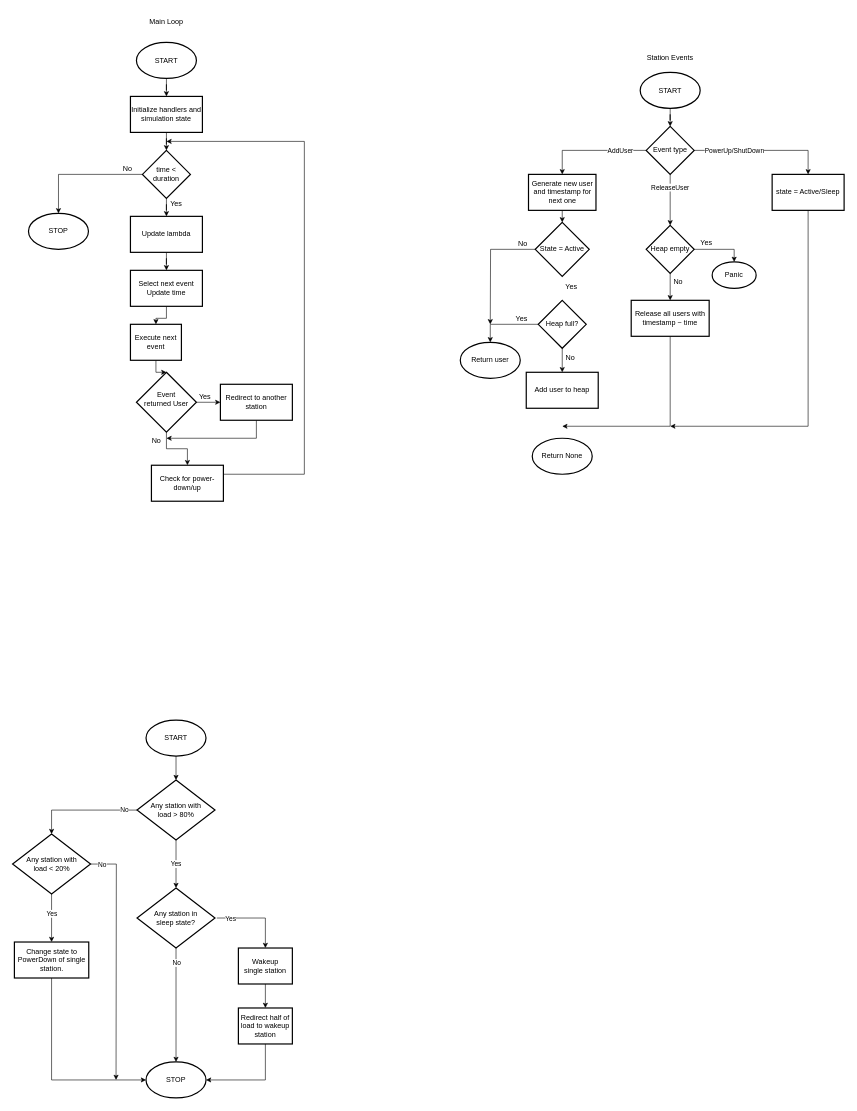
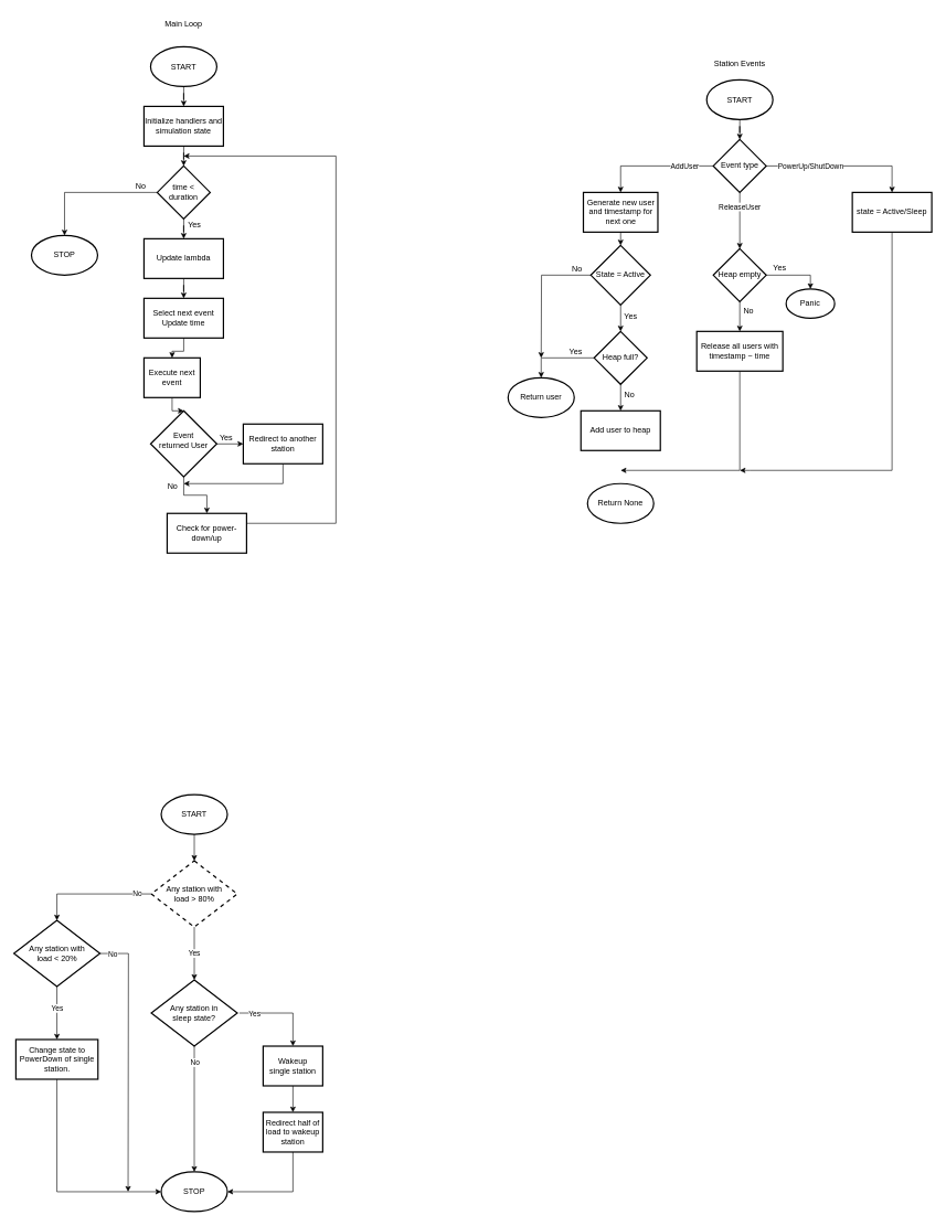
  <mxCell id="0" />
  <mxCell id="1" parent="0" />
  <mxCell id="2" value="" style="edgeStyle=orthogonalEdgeStyle;rounded=0;orthogonalLoop=1;jettySize=auto;html=1;" parent="1" source="3" target="5" edge="1"><mxGeometry relative="1" as="geometry" /></mxCell>
  <mxCell id="3" value="START" style="strokeWidth=2;html=1;shape=mxgraph.flowchart.start_1;whiteSpace=wrap;" parent="1" vertex="1"><mxGeometry x="227" y="70" width="100" height="60" as="geometry" /></mxCell>
  <mxCell id="4" value="" style="edgeStyle=orthogonalEdgeStyle;rounded=0;orthogonalLoop=1;jettySize=auto;html=1;" parent="1" source="5" target="8" edge="1"><mxGeometry relative="1" as="geometry" /></mxCell>
  <mxCell id="5" value="Initialize handlers and simulation state" style="whiteSpace=wrap;html=1;strokeWidth=2;" parent="1" vertex="1"><mxGeometry x="217" y="160" width="120" height="60" as="geometry" /></mxCell>
  <mxCell id="6" value="" style="edgeStyle=orthogonalEdgeStyle;rounded=0;orthogonalLoop=1;jettySize=auto;html=1;" parent="1" source="8" target="10" edge="1"><mxGeometry relative="1" as="geometry" /></mxCell>
  <mxCell id="7" style="edgeStyle=orthogonalEdgeStyle;rounded=0;orthogonalLoop=1;jettySize=auto;html=1;exitX=0;exitY=0.5;exitDx=0;exitDy=0;entryX=0.5;entryY=0;entryDx=0;entryDy=0;entryPerimeter=0;" parent="1" source="8" target="23" edge="1"><mxGeometry relative="1" as="geometry"><mxPoint x="97" y="360" as="targetPoint" /></mxGeometry></mxCell>
  <mxCell id="8" value="time &amp;lt; duration" style="rhombus;whiteSpace=wrap;html=1;strokeWidth=2;" parent="1" vertex="1"><mxGeometry x="237" y="250" width="80" height="80" as="geometry" /></mxCell>
  <mxCell id="9" value="" style="edgeStyle=orthogonalEdgeStyle;rounded=0;orthogonalLoop=1;jettySize=auto;html=1;" parent="1" source="10" target="12" edge="1"><mxGeometry relative="1" as="geometry" /></mxCell>
  <mxCell id="10" value="Update lambda" style="whiteSpace=wrap;html=1;strokeWidth=2;" parent="1" vertex="1"><mxGeometry x="217" y="360" width="120" height="60" as="geometry" /></mxCell>
  <mxCell id="11" value="" style="edgeStyle=orthogonalEdgeStyle;rounded=0;orthogonalLoop=1;jettySize=auto;html=1;" parent="1" source="12" target="14" edge="1"><mxGeometry relative="1" as="geometry" /></mxCell>
  <mxCell id="12" value="Select next event&lt;br&gt;Update time" style="whiteSpace=wrap;html=1;strokeWidth=2;" parent="1" vertex="1"><mxGeometry x="217" y="450" width="120" height="60" as="geometry" /></mxCell>
  <mxCell id="13" value="" style="edgeStyle=orthogonalEdgeStyle;rounded=0;orthogonalLoop=1;jettySize=auto;html=1;" parent="1" source="14" target="17" edge="1"><mxGeometry relative="1" as="geometry" /></mxCell>
  <mxCell id="14" value="Execute next event" style="whiteSpace=wrap;html=1;strokeWidth=2;" parent="1" vertex="1"><mxGeometry x="217" y="540" width="85" height="60" as="geometry" /></mxCell>
  <mxCell id="15" value="" style="edgeStyle=orthogonalEdgeStyle;rounded=0;orthogonalLoop=1;jettySize=auto;html=1;" parent="1" source="17" target="20" edge="1"><mxGeometry relative="1" as="geometry" /></mxCell>
  <mxCell id="16" value="" style="edgeStyle=orthogonalEdgeStyle;rounded=0;orthogonalLoop=1;jettySize=auto;html=1;" parent="1" source="17" target="22" edge="1"><mxGeometry relative="1" as="geometry" /></mxCell>
  <mxCell id="17" value="Event&lt;br&gt;returned User" style="rhombus;whiteSpace=wrap;html=1;strokeWidth=2;fontSize=12;horizontal=1;spacingTop=-10;" parent="1" vertex="1"><mxGeometry x="227" y="620" width="100" height="100" as="geometry" /></mxCell>
  <mxCell id="18" value="Yes" style="text;html=1;align=center;verticalAlign=middle;resizable=0;points=[];autosize=1;strokeColor=none;fillColor=none;" parent="1" vertex="1"><mxGeometry x="273" y="325" width="40" height="30" as="geometry" /></mxCell>
  <mxCell id="19" style="edgeStyle=orthogonalEdgeStyle;rounded=0;orthogonalLoop=1;jettySize=auto;html=1;exitX=0.5;exitY=1;exitDx=0;exitDy=0;" parent="1" source="20" edge="1"><mxGeometry relative="1" as="geometry"><mxPoint x="277" y="730" as="targetPoint" /><Array as="points"><mxPoint x="427" y="730" /></Array></mxGeometry></mxCell>
  <mxCell id="20" value="Redirect to another station" style="whiteSpace=wrap;html=1;strokeWidth=2;spacingTop=0;" parent="1" vertex="1"><mxGeometry x="367" y="640" width="120" height="60" as="geometry" /></mxCell>
  <mxCell id="21" style="edgeStyle=orthogonalEdgeStyle;rounded=0;orthogonalLoop=1;jettySize=auto;html=1;exitX=1;exitY=0.5;exitDx=0;exitDy=0;" parent="1" source="22" edge="1"><mxGeometry relative="1" as="geometry"><mxPoint x="277" y="235" as="targetPoint" /><Array as="points"><mxPoint x="507" y="790" /><mxPoint x="507" y="235" /></Array></mxGeometry></mxCell>
  <mxCell id="22" value="Check for power-down/up" style="whiteSpace=wrap;html=1;strokeWidth=2;spacingTop=0;" parent="1" vertex="1"><mxGeometry x="252" y="775" width="120" height="60" as="geometry" /></mxCell>
  <mxCell id="23" value="STOP" style="strokeWidth=2;html=1;shape=mxgraph.flowchart.start_1;whiteSpace=wrap;" parent="1" vertex="1"><mxGeometry x="47" y="355" width="100" height="60" as="geometry" /></mxCell>
  <mxCell id="24" value="No" style="text;html=1;align=center;verticalAlign=middle;resizable=0;points=[];autosize=1;strokeColor=none;fillColor=none;" parent="1" vertex="1"><mxGeometry x="192" y="266" width="40" height="30" as="geometry" /></mxCell>
  <mxCell id="25" value="Yes" style="text;html=1;align=center;verticalAlign=middle;resizable=0;points=[];autosize=1;strokeColor=none;fillColor=none;" parent="1" vertex="1"><mxGeometry x="321" y="646" width="40" height="30" as="geometry" /></mxCell>
  <mxCell id="26" value="No" style="text;html=1;align=center;verticalAlign=middle;resizable=0;points=[];autosize=1;strokeColor=none;fillColor=none;" parent="1" vertex="1"><mxGeometry x="240" y="720" width="40" height="30" as="geometry" /></mxCell>
  <mxCell id="27" value="" style="edgeStyle=orthogonalEdgeStyle;rounded=0;orthogonalLoop=1;jettySize=auto;html=1;" parent="1" source="28" target="33" edge="1"><mxGeometry relative="1" as="geometry" /></mxCell>
  <mxCell id="28" value="START" style="strokeWidth=2;html=1;shape=mxgraph.flowchart.start_1;whiteSpace=wrap;" parent="1" vertex="1"><mxGeometry x="1067" y="120" width="100" height="60" as="geometry" /></mxCell>
  <mxCell id="29" value="Main Loop" style="text;html=1;strokeColor=none;fillColor=none;align=center;verticalAlign=middle;whiteSpace=wrap;rounded=0;" parent="1" vertex="1"><mxGeometry x="247" y="20" width="60" height="30" as="geometry" /></mxCell>
  <mxCell id="30" value="Station Events" style="text;html=1;strokeColor=none;fillColor=none;align=center;verticalAlign=middle;whiteSpace=wrap;rounded=0;" parent="1" vertex="1"><mxGeometry x="1072" y="80" width="90" height="30" as="geometry" /></mxCell>
  <mxCell id="31" value="" style="edgeStyle=orthogonalEdgeStyle;rounded=0;orthogonalLoop=1;jettySize=auto;html=1;" parent="1" source="33" target="47" edge="1"><mxGeometry relative="1" as="geometry" /></mxCell>
  <mxCell id="32" style="edgeStyle=orthogonalEdgeStyle;rounded=0;orthogonalLoop=1;jettySize=auto;html=1;exitX=1;exitY=0.5;exitDx=0;exitDy=0;entryX=0.5;entryY=0;entryDx=0;entryDy=0;" parent="1" source="33" target="55" edge="1"><mxGeometry relative="1" as="geometry" /></mxCell>
  <mxCell id="33" value="Event type" style="rhombus;whiteSpace=wrap;html=1;strokeWidth=2;" parent="1" vertex="1"><mxGeometry x="1077" y="210" width="80" height="80" as="geometry" /></mxCell>
  <mxCell id="34" value="" style="edgeStyle=orthogonalEdgeStyle;rounded=0;orthogonalLoop=1;jettySize=auto;html=1;" parent="1" source="35" target="36" edge="1"><mxGeometry relative="1" as="geometry" /></mxCell>
  <mxCell id="35" value="Heap full?" style="rhombus;whiteSpace=wrap;html=1;strokeWidth=2;" parent="1" vertex="1"><mxGeometry x="897" y="500" width="80" height="80" as="geometry" /></mxCell>
  <mxCell id="36" value="Add user to heap" style="whiteSpace=wrap;html=1;strokeWidth=2;" parent="1" vertex="1"><mxGeometry x="877" y="620" width="120" height="60" as="geometry" /></mxCell>
  <mxCell id="37" value="" style="edgeStyle=orthogonalEdgeStyle;rounded=0;orthogonalLoop=1;jettySize=auto;html=1;entryX=0.5;entryY=0;entryDx=0;entryDy=0;" parent="1" source="33" target="40" edge="1"><mxGeometry relative="1" as="geometry"><mxPoint x="1077" y="250" as="sourcePoint" /><mxPoint x="927" y="350" as="targetPoint" /></mxGeometry></mxCell>
  <mxCell id="38" value="AddUser" style="edgeLabel;html=1;align=center;verticalAlign=middle;resizable=0;points=[];" parent="37" vertex="1" connectable="0"><mxGeometry x="-0.472" y="-1" relative="1" as="geometry"><mxPoint x="4" y="1" as="offset" /></mxGeometry></mxCell>
  <mxCell id="39" style="edgeStyle=orthogonalEdgeStyle;rounded=0;orthogonalLoop=1;jettySize=auto;html=1;exitX=0.5;exitY=1;exitDx=0;exitDy=0;entryX=0.5;entryY=0;entryDx=0;entryDy=0;" parent="1" source="40" target="60" edge="1"><mxGeometry relative="1" as="geometry" /></mxCell>
  <mxCell id="40" value="Generate new user and timestamp for next one" style="rounded=0;whiteSpace=wrap;html=1;strokeWidth=2;" parent="1" vertex="1"><mxGeometry x="880.75" y="290" width="112.5" height="60" as="geometry" /></mxCell>
  <mxCell id="41" value="Return None" style="strokeWidth=2;html=1;shape=mxgraph.flowchart.start_1;whiteSpace=wrap;" parent="1" vertex="1"><mxGeometry x="887" y="730" width="100" height="60" as="geometry" /></mxCell>
  <mxCell id="42" value="Return user" style="strokeWidth=2;html=1;shape=mxgraph.flowchart.start_1;whiteSpace=wrap;" parent="1" vertex="1"><mxGeometry x="767" y="570" width="100" height="60" as="geometry" /></mxCell>
  <mxCell id="43" style="edgeStyle=orthogonalEdgeStyle;rounded=0;orthogonalLoop=1;jettySize=auto;html=1;exitX=0;exitY=0.5;exitDx=0;exitDy=0;entryX=0.5;entryY=0;entryDx=0;entryDy=0;entryPerimeter=0;" parent="1" source="35" target="42" edge="1"><mxGeometry relative="1" as="geometry" /></mxCell>
  <mxCell id="44" value="Yes" style="text;html=1;align=center;verticalAlign=middle;resizable=0;points=[];autosize=1;strokeColor=none;fillColor=none;" parent="1" vertex="1"><mxGeometry x="849" y="516" width="40" height="30" as="geometry" /></mxCell>
  <mxCell id="45" value="No" style="text;html=1;align=center;verticalAlign=middle;resizable=0;points=[];autosize=1;strokeColor=none;fillColor=none;" parent="1" vertex="1"><mxGeometry x="930" y="581" width="40" height="30" as="geometry" /></mxCell>
  <mxCell id="46" value="" style="edgeStyle=orthogonalEdgeStyle;rounded=0;orthogonalLoop=1;jettySize=auto;html=1;" parent="1" source="47" target="52" edge="1"><mxGeometry relative="1" as="geometry" /></mxCell>
  <mxCell id="47" value="Heap empty" style="rhombus;whiteSpace=wrap;html=1;strokeWidth=2;" parent="1" vertex="1"><mxGeometry x="1077" y="375" width="80" height="80" as="geometry" /></mxCell>
  <mxCell id="48" value="Panic" style="strokeWidth=2;html=1;shape=mxgraph.flowchart.start_1;whiteSpace=wrap;" parent="1" vertex="1"><mxGeometry x="1187" y="436" width="73.33" height="44" as="geometry" /></mxCell>
  <mxCell id="49" style="edgeStyle=orthogonalEdgeStyle;rounded=0;orthogonalLoop=1;jettySize=auto;html=1;exitX=1;exitY=0.5;exitDx=0;exitDy=0;entryX=0.5;entryY=0;entryDx=0;entryDy=0;entryPerimeter=0;" parent="1" source="47" target="48" edge="1"><mxGeometry relative="1" as="geometry" /></mxCell>
  <mxCell id="50" value="Yes" style="text;html=1;align=center;verticalAlign=middle;resizable=0;points=[];autosize=1;strokeColor=none;fillColor=none;" parent="1" vertex="1"><mxGeometry x="1157" y="390" width="40" height="30" as="geometry" /></mxCell>
  <mxCell id="51" style="edgeStyle=orthogonalEdgeStyle;rounded=0;orthogonalLoop=1;jettySize=auto;html=1;exitX=0.5;exitY=1;exitDx=0;exitDy=0;" parent="1" source="52" edge="1"><mxGeometry relative="1" as="geometry"><mxPoint x="937" y="710" as="targetPoint" /><Array as="points"><mxPoint x="1117" y="710" /></Array></mxGeometry></mxCell>
  <mxCell id="52" value="Release all users with timestamp ~ time" style="whiteSpace=wrap;html=1;strokeWidth=2;" parent="1" vertex="1"><mxGeometry x="1052" y="500" width="130" height="60" as="geometry" /></mxCell>
  <mxCell id="53" value="ReleaseUser" style="edgeLabel;html=1;align=center;verticalAlign=middle;resizable=0;points=[];" parent="1" vertex="1" connectable="0"><mxGeometry x="1116.001" y="311" as="geometry" /></mxCell>
  <mxCell id="54" style="edgeStyle=orthogonalEdgeStyle;rounded=0;orthogonalLoop=1;jettySize=auto;html=1;exitX=0.5;exitY=1;exitDx=0;exitDy=0;" parent="1" source="55" edge="1"><mxGeometry relative="1" as="geometry"><mxPoint x="1117" y="710" as="targetPoint" /><Array as="points"><mxPoint x="1347" y="710" /><mxPoint x="1133" y="710" /></Array></mxGeometry></mxCell>
  <mxCell id="55" value="state = Active/Sleep" style="whiteSpace=wrap;html=1;strokeWidth=2;" parent="1" vertex="1"><mxGeometry x="1287" y="290" width="120" height="60" as="geometry" /></mxCell>
  <mxCell id="56" value="PowerUp/ShutDown" style="edgeLabel;html=1;align=center;verticalAlign=middle;resizable=0;points=[];" parent="1" vertex="1" connectable="0"><mxGeometry x="1223.668" y="250.004" as="geometry" /></mxCell>
  <mxCell id="57" value="No" style="text;html=1;align=center;verticalAlign=middle;resizable=0;points=[];autosize=1;strokeColor=none;fillColor=none;" parent="1" vertex="1"><mxGeometry x="1110" y="455" width="40" height="30" as="geometry" /></mxCell>
+ <mxCell id="58" style="edgeStyle=orthogonalEdgeStyle;rounded=0;orthogonalLoop=1;jettySize=auto;html=1;exitX=0.5;exitY=1;exitDx=0;exitDy=0;entryX=0.5;entryY=0;entryDx=0;entryDy=0;" parent="1" source="60" target="35" edge="1"><mxGeometry relative="1" as="geometry" /></mxCell>
  <mxCell id="59" style="edgeStyle=orthogonalEdgeStyle;rounded=0;orthogonalLoop=1;jettySize=auto;html=1;exitX=0;exitY=0.5;exitDx=0;exitDy=0;" parent="1" source="60" edge="1"><mxGeometry relative="1" as="geometry"><mxPoint x="817" y="540" as="targetPoint" /></mxGeometry></mxCell>
  <mxCell id="60" value="State = Active" style="rhombus;whiteSpace=wrap;html=1;strokeWidth=2;" parent="1" vertex="1"><mxGeometry x="892" y="370" width="90" height="90" as="geometry" /></mxCell>
  <mxCell id="61" value="Yes" style="text;html=1;align=center;verticalAlign=middle;resizable=0;points=[];autosize=1;strokeColor=none;fillColor=none;" parent="1" vertex="1"><mxGeometry x="932" y="463" width="40" height="30" as="geometry" /></mxCell>
  <mxCell id="62" value="No" style="text;html=1;align=center;verticalAlign=middle;resizable=0;points=[];autosize=1;strokeColor=none;fillColor=none;" parent="1" vertex="1"><mxGeometry x="851" y="391" width="40" height="30" as="geometry" /></mxCell>
  <mxCell id="63" value="" style="edgeStyle=orthogonalEdgeStyle;rounded=0;orthogonalLoop=1;jettySize=auto;html=1;" parent="1" source="64" target="68" edge="1"><mxGeometry relative="1" as="geometry" /></mxCell>
  <mxCell id="64" value="START" style="strokeWidth=2;html=1;shape=mxgraph.flowchart.start_1;whiteSpace=wrap;" parent="1" vertex="1"><mxGeometry x="243" y="1200" width="100" height="60" as="geometry" /></mxCell>
  <mxCell id="65" value="Yes" style="edgeStyle=orthogonalEdgeStyle;rounded=0;orthogonalLoop=1;jettySize=auto;html=1;" parent="1" source="68" target="71" edge="1"><mxGeometry relative="1" as="geometry"><mxPoint as="offset" /></mxGeometry></mxCell>
  <mxCell id="66" style="edgeStyle=orthogonalEdgeStyle;rounded=0;orthogonalLoop=1;jettySize=auto;html=1;exitX=0;exitY=0.5;exitDx=0;exitDy=0;entryX=0.5;entryY=0;entryDx=0;entryDy=0;" parent="1" source="68" target="81" edge="1"><mxGeometry relative="1" as="geometry" /></mxCell>
  <mxCell id="67" value="No" style="edgeLabel;html=1;align=center;verticalAlign=middle;resizable=0;points=[];" parent="66" vertex="1" connectable="0"><mxGeometry x="-0.604" y="1" relative="1" as="geometry"><mxPoint x="14" y="-2" as="offset" /></mxGeometry></mxCell>
- <mxCell id="68" value="Any station with&lt;br&gt;load &amp;gt; 80%" style="rhombus;whiteSpace=wrap;html=1;strokeWidth=2;" parent="1" vertex="1"><mxGeometry x="228" y="1300" width="130" height="100" as="geometry" /></mxCell>
+ <mxCell id="68" value="Any station with&lt;br&gt;load &amp;gt; 80%" style="rhombus;whiteSpace=wrap;html=1;strokeWidth=2;dashed=1;" parent="1" vertex="1"><mxGeometry x="228" y="1300" width="130" height="100" as="geometry" /></mxCell>
  <mxCell id="69" value="" style="edgeStyle=orthogonalEdgeStyle;rounded=0;orthogonalLoop=1;jettySize=auto;html=1;entryX=0.5;entryY=0;entryDx=0;entryDy=0;" parent="1" target="73" edge="1"><mxGeometry relative="1" as="geometry"><mxPoint x="361" y="1530" as="sourcePoint" /><mxPoint x="440" y="1560" as="targetPoint" /><Array as="points"><mxPoint x="442" y="1530" /></Array></mxGeometry></mxCell>
  <mxCell id="70" value="Yes" style="edgeLabel;html=1;align=center;verticalAlign=middle;resizable=0;points=[];" parent="69" vertex="1" connectable="0"><mxGeometry x="-0.714" y="-2" relative="1" as="geometry"><mxPoint x="3" y="-2" as="offset" /></mxGeometry></mxCell>
  <mxCell id="71" value="Any station in&lt;br&gt;sleep state?" style="rhombus;whiteSpace=wrap;html=1;strokeWidth=2;" parent="1" vertex="1"><mxGeometry x="228" y="1480" width="130" height="100" as="geometry" /></mxCell>
  <mxCell id="72" value="" style="edgeStyle=orthogonalEdgeStyle;rounded=0;orthogonalLoop=1;jettySize=auto;html=1;" edge="1" parent="1" source="73" target="84"><mxGeometry relative="1" as="geometry" /></mxCell>
  <mxCell id="73" value="Wakeup &lt;br&gt;single station" style="whiteSpace=wrap;html=1;strokeWidth=2;" parent="1" vertex="1"><mxGeometry x="397" y="1580" width="90" height="60" as="geometry" /></mxCell>
  <mxCell id="74" value="STOP" style="strokeWidth=2;html=1;shape=mxgraph.flowchart.start_1;whiteSpace=wrap;" parent="1" vertex="1"><mxGeometry x="243" y="1770" width="100" height="60" as="geometry" /></mxCell>
  <mxCell id="75" style="edgeStyle=orthogonalEdgeStyle;rounded=0;orthogonalLoop=1;jettySize=auto;html=1;exitX=0.5;exitY=1;exitDx=0;exitDy=0;entryX=0.5;entryY=0;entryDx=0;entryDy=0;entryPerimeter=0;" parent="1" source="71" target="74" edge="1"><mxGeometry relative="1" as="geometry" /></mxCell>
  <mxCell id="76" value="No" style="edgeLabel;html=1;align=center;verticalAlign=middle;resizable=0;points=[];" parent="75" vertex="1" connectable="0"><mxGeometry x="-0.745" relative="1" as="geometry"><mxPoint as="offset" /></mxGeometry></mxCell>
  <mxCell id="77" value="" style="edgeStyle=orthogonalEdgeStyle;rounded=0;orthogonalLoop=1;jettySize=auto;html=1;" parent="1" source="81" target="82" edge="1"><mxGeometry relative="1" as="geometry" /></mxCell>
  <mxCell id="78" value="Yes" style="edgeLabel;html=1;align=center;verticalAlign=middle;resizable=0;points=[];" parent="77" vertex="1" connectable="0"><mxGeometry x="-0.189" relative="1" as="geometry"><mxPoint as="offset" /></mxGeometry></mxCell>
  <mxCell id="79" style="edgeStyle=orthogonalEdgeStyle;rounded=0;orthogonalLoop=1;jettySize=auto;html=1;exitX=1;exitY=0.5;exitDx=0;exitDy=0;" parent="1" source="81" edge="1"><mxGeometry relative="1" as="geometry"><mxPoint x="193" y="1800" as="targetPoint" /></mxGeometry></mxCell>
  <mxCell id="80" value="No" style="edgeLabel;html=1;align=center;verticalAlign=middle;resizable=0;points=[];" parent="79" vertex="1" connectable="0"><mxGeometry x="-0.855" relative="1" as="geometry"><mxPoint x="-10" as="offset" /></mxGeometry></mxCell>
  <mxCell id="81" value="Any station with&lt;br&gt;load &amp;lt; 20%" style="rhombus;whiteSpace=wrap;html=1;strokeWidth=2;" parent="1" vertex="1"><mxGeometry x="20.5" y="1390" width="130" height="100" as="geometry" /></mxCell>
  <mxCell id="82" value="Change state to PowerDown of single station." style="whiteSpace=wrap;html=1;strokeWidth=2;" parent="1" vertex="1"><mxGeometry x="23.5" y="1570" width="124" height="60" as="geometry" /></mxCell>
  <mxCell id="83" style="edgeStyle=orthogonalEdgeStyle;rounded=0;orthogonalLoop=1;jettySize=auto;html=1;exitX=0.5;exitY=1;exitDx=0;exitDy=0;entryX=0;entryY=0.5;entryDx=0;entryDy=0;entryPerimeter=0;" parent="1" source="82" target="74" edge="1"><mxGeometry relative="1" as="geometry" /></mxCell>
  <mxCell id="84" value="Redirect half of load to wakeup station" style="whiteSpace=wrap;html=1;strokeWidth=2;" vertex="1" parent="1"><mxGeometry x="397" y="1680" width="90" height="60" as="geometry" /></mxCell>
  <mxCell id="85" style="edgeStyle=orthogonalEdgeStyle;rounded=0;orthogonalLoop=1;jettySize=auto;html=1;exitX=0.5;exitY=1;exitDx=0;exitDy=0;entryX=1;entryY=0.5;entryDx=0;entryDy=0;entryPerimeter=0;" edge="1" parent="1" source="84" target="74"><mxGeometry relative="1" as="geometry" /></mxCell>
